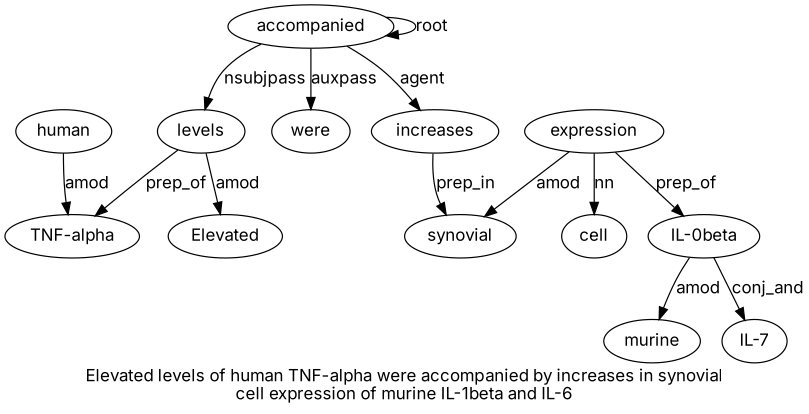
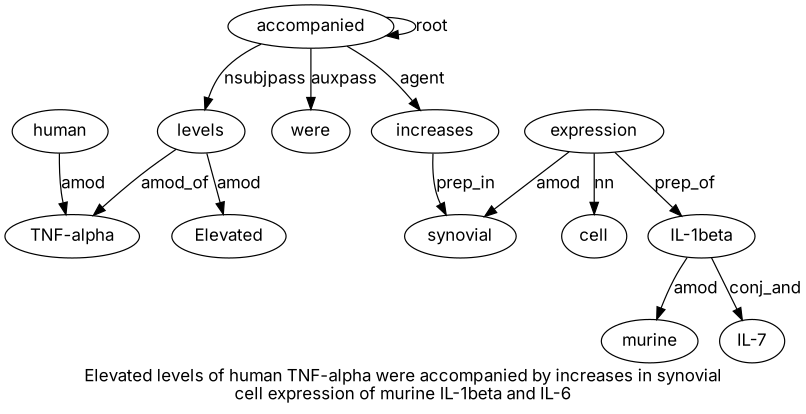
  digraph {
    fontname=Inter
    label="Elevated levels of human TNF-alpha were accompanied by increases in synovial\ncell expression of murine IL-1beta and IL-6"
    node [fillcolor=white fontname=Inter style=filled]
    edge [fontname=Inter]
    n1 [label=levels]
    n2 [label=Elevated]
    n3 [label="TNF-alpha"]
    n4 [label=accompanied]
    n5 [label=were]
    n6 [label=increases]
    n7 [label=synovial]
    n8 [label=human]
    n9 [label=expression]
    n10 [label=cell]
-   n11 [label="IL-0beta"]
+   n11 [label="IL-1beta"]
    n12 [label=murine]
    n13 [label="IL-7"]
    n1 -> n2 [label=amod]
-   n1 -> n3 [label=prep_of]
+   n1 -> n3 [label=amod_of]
    n4 -> n1 [label=nsubjpass]
    n4 -> n4 [label=root]
    n4 -> n5 [label=auxpass]
    n4 -> n6 [label=agent]
    n6 -> n7 [label=prep_in]
    n8 -> n3 [label=amod]
    n9 -> n7 [label=amod]
    n9 -> n10 [label=nn]
    n9 -> n11 [label=prep_of]
    n11 -> n12 [label=amod]
    n11 -> n13 [label=conj_and]
  }
